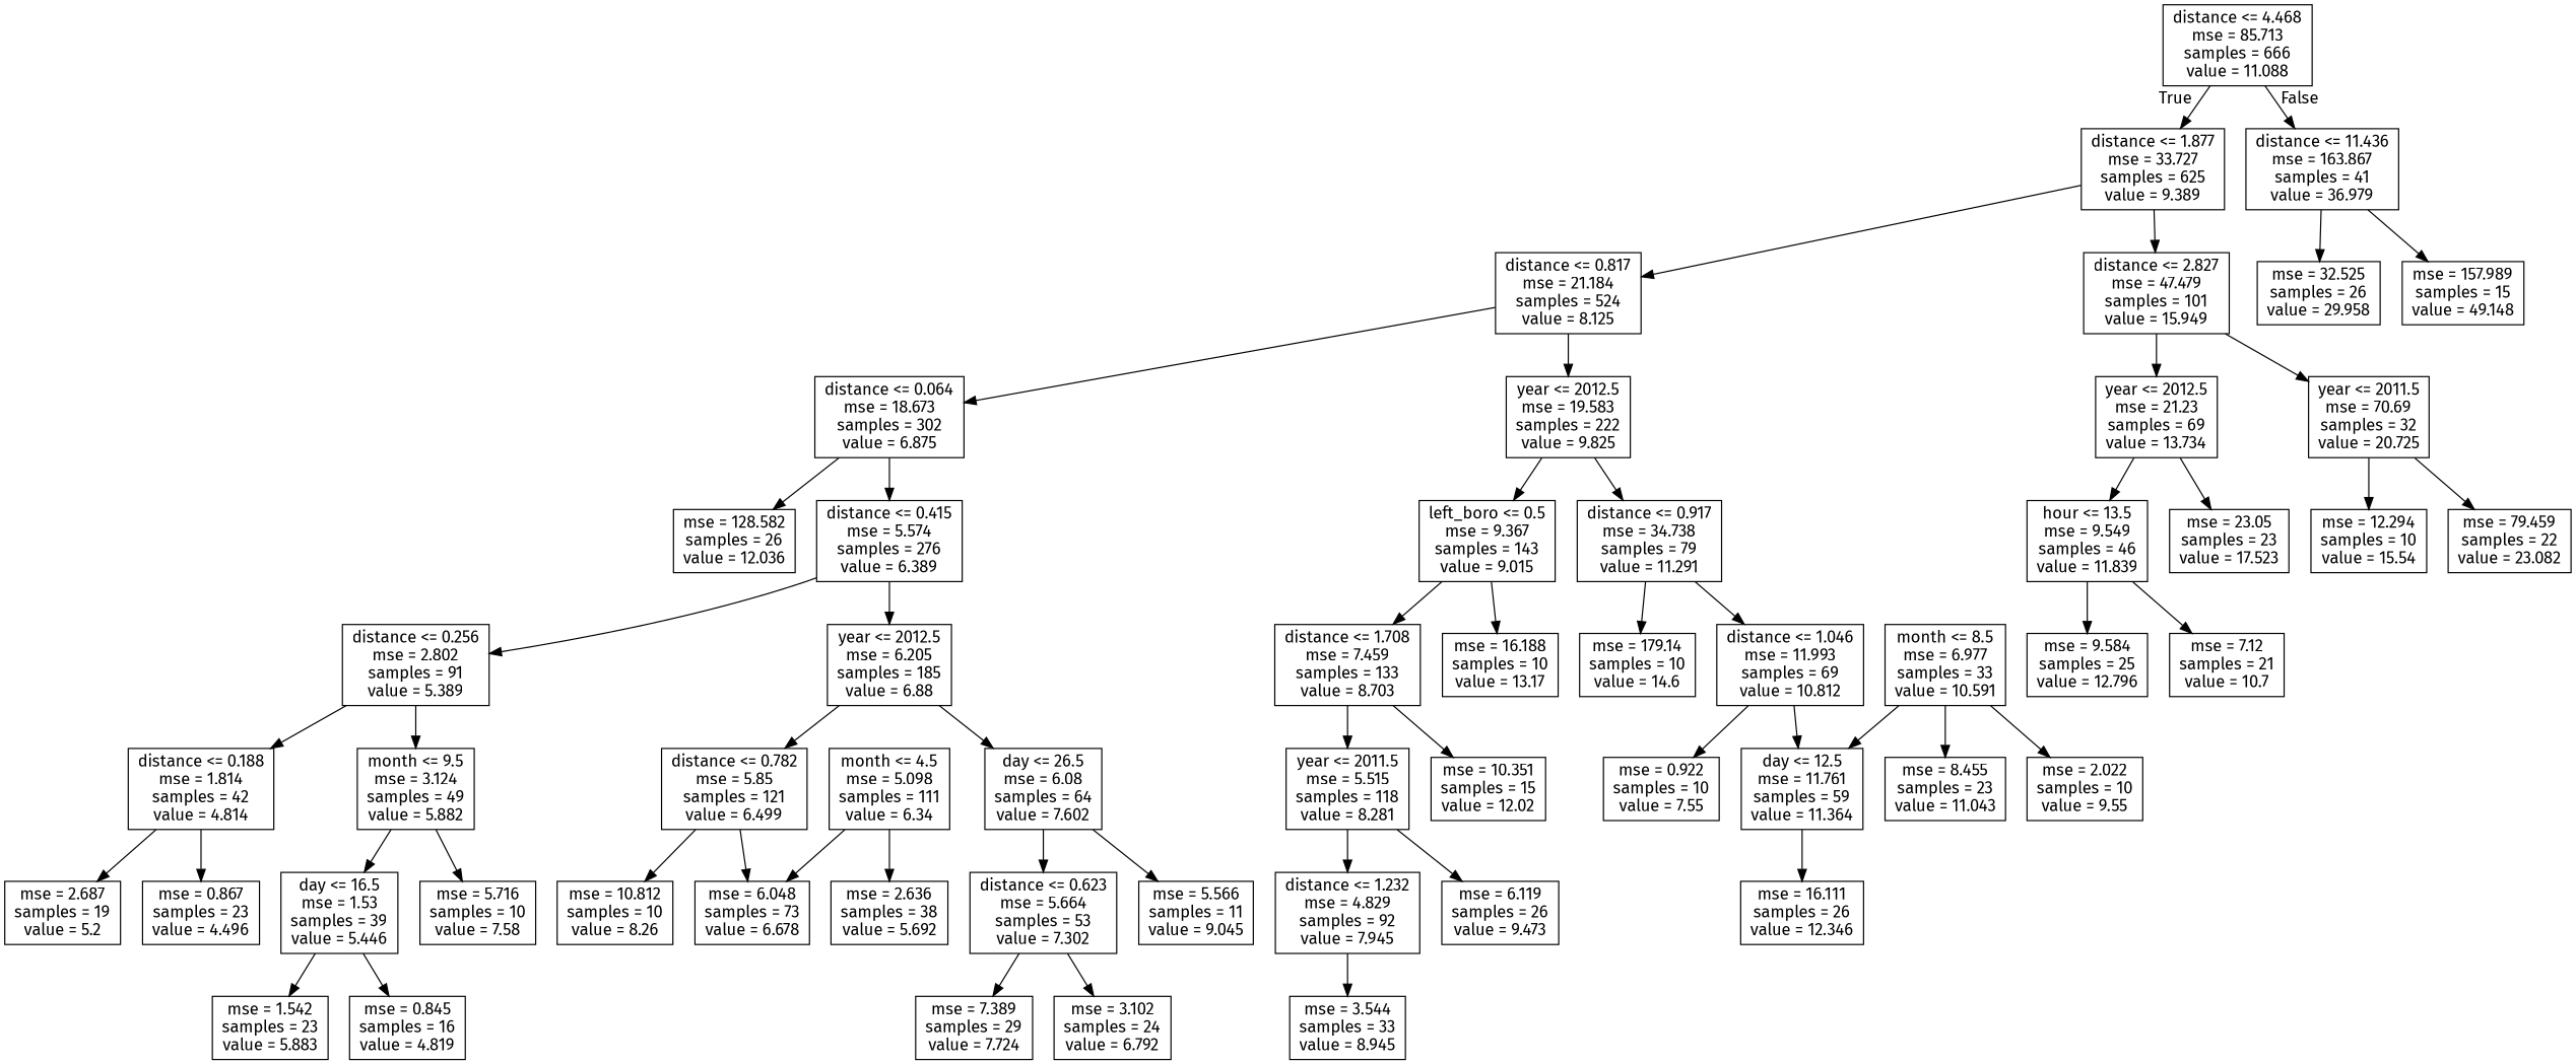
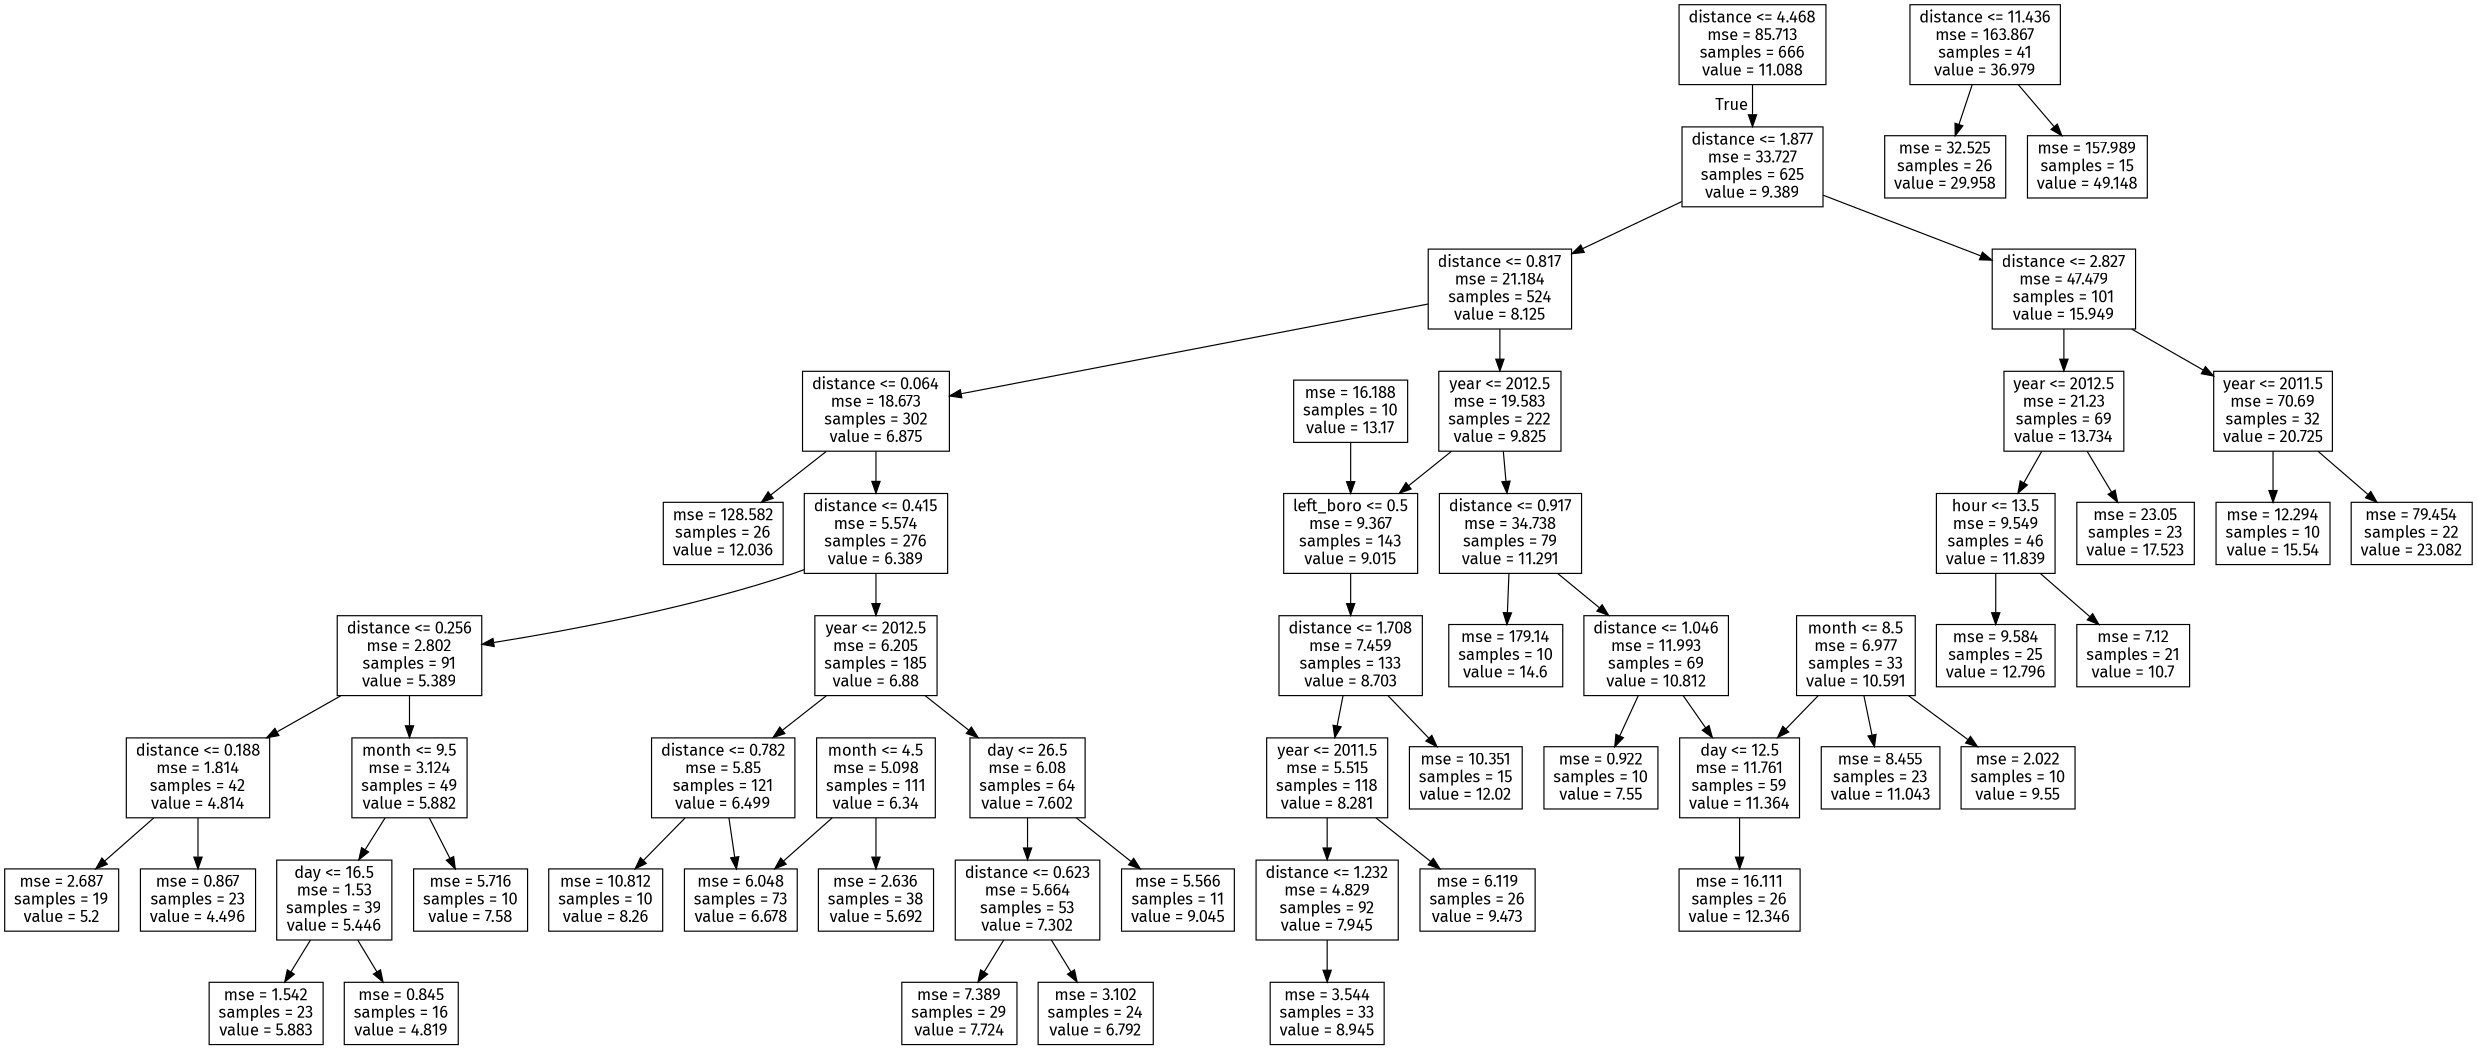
  digraph {
    fontname="Fira Sans"
    node [fontname="Fira Sans" shape=box]
    edge [fontname="Fira Sans"]
    n1 [label="distance <= 4.468\nmse = 85.713\nsamples = 666\nvalue = 11.088"]
    n2 [label="distance <= 1.877\nmse = 33.727\nsamples = 625\nvalue = 9.389"]
    n3 [label="distance <= 11.436\nmse = 163.867\nsamples = 41\nvalue = 36.979"]
    n4 [label="distance <= 0.817\nmse = 21.184\nsamples = 524\nvalue = 8.125"]
    n5 [label="distance <= 2.827\nmse = 47.479\nsamples = 101\nvalue = 15.949"]
    n6 [label="mse = 32.525\nsamples = 26\nvalue = 29.958"]
    n7 [label="mse = 157.989\nsamples = 15\nvalue = 49.148"]
    n8 [label="distance <= 0.064\nmse = 18.673\nsamples = 302\nvalue = 6.875"]
    n9 [label="year <= 2012.5\nmse = 19.583\nsamples = 222\nvalue = 9.825"]
    n10 [label="year <= 2012.5\nmse = 21.23\nsamples = 69\nvalue = 13.734"]
    n11 [label="year <= 2011.5\nmse = 70.69\nsamples = 32\nvalue = 20.725"]
    n12 [label="mse = 128.582\nsamples = 26\nvalue = 12.036"]
    n13 [label="distance <= 0.415\nmse = 5.574\nsamples = 276\nvalue = 6.389"]
    n14 [label="left_boro <= 0.5\nmse = 9.367\nsamples = 143\nvalue = 9.015"]
    n15 [label="distance <= 0.917\nmse = 34.738\nsamples = 79\nvalue = 11.291"]
    n16 [label="distance <= 0.256\nmse = 2.802\nsamples = 91\nvalue = 5.389"]
    n17 [label="year <= 2012.5\nmse = 6.205\nsamples = 185\nvalue = 6.88"]
    n18 [label="distance <= 0.188\nmse = 1.814\nsamples = 42\nvalue = 4.814"]
    n19 [label="month <= 9.5\nmse = 3.124\nsamples = 49\nvalue = 5.882"]
    n20 [label="distance <= 0.782\nmse = 5.85\nsamples = 121\nvalue = 6.499"]
    n21 [label="day <= 26.5\nmse = 6.08\nsamples = 64\nvalue = 7.602"]
    n22 [label="mse = 2.687\nsamples = 19\nvalue = 5.2"]
    n23 [label="mse = 0.867\nsamples = 23\nvalue = 4.496"]
    n24 [label="day <= 16.5\nmse = 1.53\nsamples = 39\nvalue = 5.446"]
    n25 [label="mse = 5.716\nsamples = 10\nvalue = 7.58"]
    n26 [label="mse = 1.542\nsamples = 23\nvalue = 5.883"]
    n27 [label="mse = 0.845\nsamples = 16\nvalue = 4.819"]
    n28 [label="mse = 10.812\nsamples = 10\nvalue = 8.26"]
    n29 [label="mse = 6.048\nsamples = 73\nvalue = 6.678"]
    n30 [label="distance <= 0.623\nmse = 5.664\nsamples = 53\nvalue = 7.302"]
    n31 [label="mse = 5.566\nsamples = 11\nvalue = 9.045"]
    n32 [label="month <= 4.5\nmse = 5.098\nsamples = 111\nvalue = 6.34"]
    n33 [label="mse = 2.636\nsamples = 38\nvalue = 5.692"]
    n34 [label="mse = 7.389\nsamples = 29\nvalue = 7.724"]
    n35 [label="mse = 3.102\nsamples = 24\nvalue = 6.792"]
    n36 [label="distance <= 1.708\nmse = 7.459\nsamples = 133\nvalue = 8.703"]
    n37 [label="mse = 16.188\nsamples = 10\nvalue = 13.17"]
    n38 [label="mse = 179.14\nsamples = 10\nvalue = 14.6"]
    n39 [label="distance <= 1.046\nmse = 11.993\nsamples = 69\nvalue = 10.812"]
    n40 [label="year <= 2011.5\nmse = 5.515\nsamples = 118\nvalue = 8.281"]
    n41 [label="mse = 10.351\nsamples = 15\nvalue = 12.02"]
    n42 [label="distance <= 1.232\nmse = 4.829\nsamples = 92\nvalue = 7.945"]
    n43 [label="mse = 6.119\nsamples = 26\nvalue = 9.473"]
    n44 [label="mse = 3.544\nsamples = 33\nvalue = 8.945"]
    n45 [label="mse = 0.922\nsamples = 10\nvalue = 7.55"]
    n46 [label="day <= 12.5\nmse = 11.761\nsamples = 59\nvalue = 11.364"]
    n47 [label="mse = 16.111\nsamples = 26\nvalue = 12.346"]
    n48 [label="month <= 8.5\nmse = 6.977\nsamples = 33\nvalue = 10.591"]
    n49 [label="mse = 8.455\nsamples = 23\nvalue = 11.043"]
    n50 [label="mse = 2.022\nsamples = 10\nvalue = 9.55"]
    n51 [label="hour <= 13.5\nmse = 9.549\nsamples = 46\nvalue = 11.839"]
    n52 [label="mse = 23.05\nsamples = 23\nvalue = 17.523"]
    n53 [label="mse = 12.294\nsamples = 10\nvalue = 15.54"]
-   n54 [label="mse = 79.459\nsamples = 22\nvalue = 23.082"]
+   n54 [label="mse = 79.454\nsamples = 22\nvalue = 23.082"]
    n55 [label="mse = 9.584\nsamples = 25\nvalue = 12.796"]
    n56 [label="mse = 7.12\nsamples = 21\nvalue = 10.7"]
    n1 -> n2 [headlabel=True labelangle=45 labeldistance=2.5]
-   n1 -> n3 [headlabel=False labelangle=-45 labeldistance=2.5]
    n2 -> n4
    n2 -> n5
    n3 -> n6
    n3 -> n7
    n4 -> n8
    n4 -> n9
    n5 -> n10
    n5 -> n11
    n8 -> n12
    n8 -> n13
    n9 -> n14
    n9 -> n15
    n10 -> n51
    n10 -> n52
    n11 -> n53
    n11 -> n54
    n13 -> n16
    n13 -> n17
    n14 -> n36
-   n14 -> n37
+   n37 -> n14
    n15 -> n38
    n15 -> n39
    n16 -> n18
    n16 -> n19
    n17 -> n20
    n17 -> n21
    n18 -> n22
    n18 -> n23
    n19 -> n24
    n19 -> n25
    n20 -> n28
    n20 -> n29
    n21 -> n30
    n21 -> n31
    n24 -> n26
    n24 -> n27
    n30 -> n34
    n30 -> n35
    n32 -> n29
    n32 -> n33
    n36 -> n40
    n36 -> n41
    n39 -> n45
    n39 -> n46
    n40 -> n42
    n40 -> n43
    n42 -> n44
    n46 -> n47
    n48 -> n46
    n48 -> n49
    n48 -> n50
    n51 -> n55
    n51 -> n56
  }
